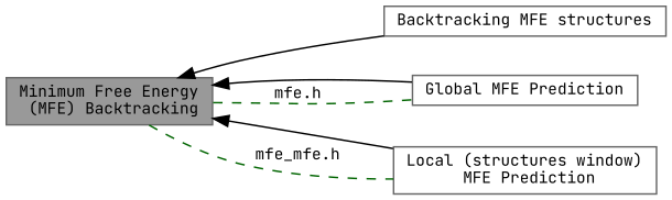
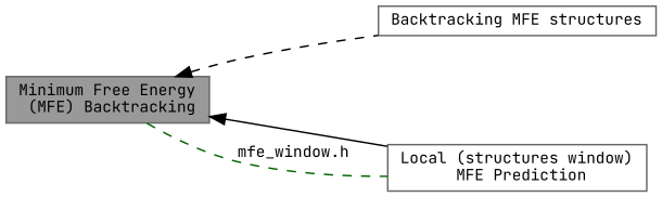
  digraph {
    fontname="JetBrains Mono"
    rankdir=LR
    node [color=grey40 fillcolor=white fontname="JetBrains Mono" fontsize=10 shape=box style=filled]
    edge [dir=back fontname="JetBrains Mono" fontsize=10 labelfontname=Helvetica labelfontsize=10 shape=plaintext style=solid]
    n1 [color=gray40 fillcolor=grey60 fontcolor=black height=0.2 label="Minimum Free Energy\l (MFE) Backtracking" width=0.4]
    n2 [height=0.2 label="Backtracking MFE structures" width=0.4]
-   n3 [height=0.2 label="Global MFE Prediction" width=0.4]
    n4 [height=0.2 label="Local (structures window)\l MFE Prediction" width=0.4]
-   n1 -> n2
-   n1 -> n3
-   n1 -> n3 [color=darkgreen dir=none label="mfe.h" style=dashed]
+   n1 -> n2 [style=dashed]
    n1 -> n4
-   n1 -> n4 [color=darkgreen dir=none label="mfe_mfe.h" style=dashed]
+   n1 -> n4 [color=darkgreen dir=none label="mfe_window.h" style=dashed]
  }
